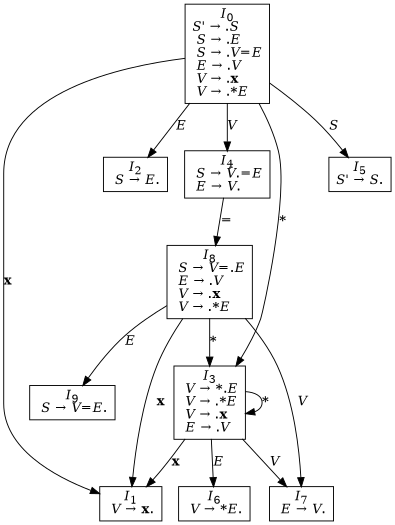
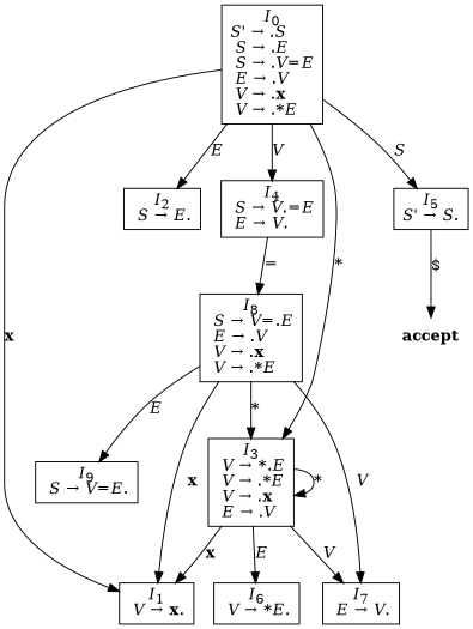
  digraph {
    node [shape=record]
    n1 [label=<<I>I</I><SUB>0</SUB><BR/><I>S'</I> &#8594; .<I>S</I><BR ALIGN="LEFT"/><I> S</I> &#8594; .<I>E</I><BR ALIGN="LEFT"/><I> S</I> &#8594; .<I>V</I><B>=</B><I>E</I><BR ALIGN="LEFT"/><I> E</I> &#8594; .<I>V</I><BR ALIGN="LEFT"/><I> V</I> &#8594; .<B>x</B><BR ALIGN="LEFT"/><I> V</I> &#8594; .<B>*</B><I>E</I><BR ALIGN="LEFT"/>>]
    n2 [label=<<I>I</I><SUB>1</SUB><BR/><I> V</I> &#8594; <B>x</B>.<BR ALIGN="LEFT"/>>]
    n3 [label=<<I>I</I><SUB>2</SUB><BR/><I> S</I> &#8594; <I>E</I>.<BR ALIGN="LEFT"/>>]
    n4 [label=<<I>I</I><SUB>3</SUB><BR/><I> V</I> &#8594; <B>*</B>.<I>E</I><BR ALIGN="LEFT"/><I> V</I> &#8594; .<B>*</B><I>E</I><BR ALIGN="LEFT"/><I> V</I> &#8594; .<B>x</B><BR ALIGN="LEFT"/><I> E</I> &#8594; .<I>V</I><BR ALIGN="LEFT"/>>]
    n5 [label=<<I>I</I><SUB>4</SUB><BR/><I> S</I> &#8594; <I>V</I>.<B>=</B><I>E</I><BR ALIGN="LEFT"/><I> E</I> &#8594; <I>V</I>.<BR ALIGN="LEFT"/>>]
    n6 [label=<<I>I</I><SUB>5</SUB><BR/><I>S'</I> &#8594; <I>S</I>.<BR ALIGN="LEFT"/>>]
    n7 [label=<<I>I</I><SUB>6</SUB><BR/><I> V</I> &#8594; <B>*</B><I>E</I>.<BR ALIGN="LEFT"/>>]
    n8 [label=<<I>I</I><SUB>7</SUB><BR/><I> E</I> &#8594; <I>V</I>.<BR ALIGN="LEFT"/>>]
    n9 [label=<<I>I</I><SUB>8</SUB><BR/><I> S</I> &#8594; <I>V</I><B>=</B>.<I>E</I><BR ALIGN="LEFT"/><I> E</I> &#8594; .<I>V</I><BR ALIGN="LEFT"/><I> V</I> &#8594; .<B>x</B><BR ALIGN="LEFT"/><I> V</I> &#8594; .<B>*</B><I>E</I><BR ALIGN="LEFT"/>>]
+   n10 [label=<<B>accept</B>> shape=none]
    n11 [label=<<I>I</I><SUB>9</SUB><BR/><I> S</I> &#8594; <I>V</I><B>=</B><I>E</I>.<BR ALIGN="LEFT"/>>]
    n1 -> n2 [label=<<B>x</B>>]
    n1 -> n3 [label=<<I>E</I>>]
    n1 -> n4 [label=<<B>*</B>>]
    n1 -> n5 [label=<<I>V</I>>]
    n1 -> n6 [label=<<I>S</I>>]
    n4 -> n2 [label=<<B>x</B>>]
    n4 -> n4 [label=<<B>*</B>>]
    n4 -> n7 [label=<<I>E</I>>]
    n4 -> n8 [label=<<I>V</I>>]
    n5 -> n9 [label=<<B>=</B>>]
+   n6 -> n10 [label="$"]
    n9 -> n2 [label=<<B>x</B>>]
    n9 -> n4 [label=<<B>*</B>>]
    n9 -> n8 [label=<<I>V</I>>]
    n9 -> n11 [label=<<I>E</I>>]
  }
